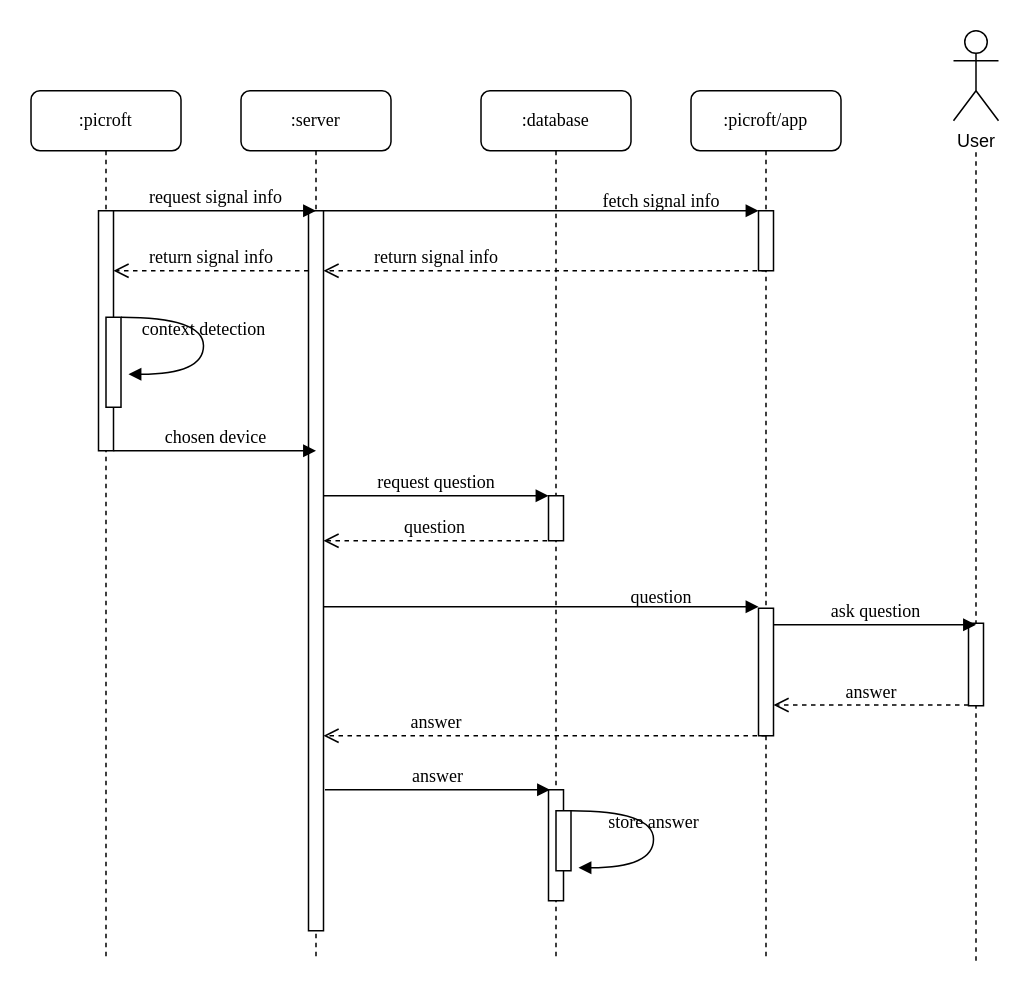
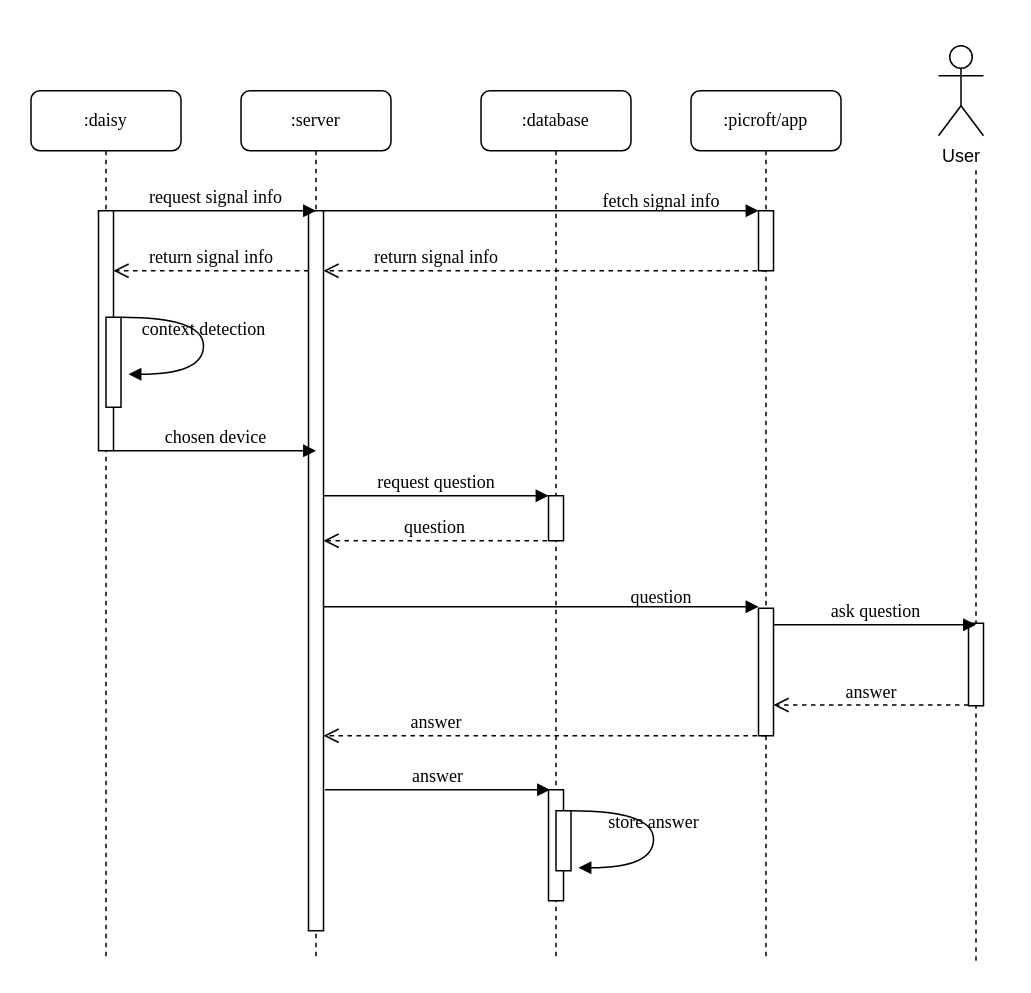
  <mxCell id="0" />
  <mxCell id="1" parent="0" />
  <mxCell id="2" value=":server" style="shape=umlLifeline;perimeter=lifelinePerimeter;whiteSpace=wrap;html=1;container=1;collapsible=0;recursiveResize=0;outlineConnect=0;rounded=1;shadow=0;comic=0;labelBackgroundColor=none;strokeWidth=1;fontFamily=Verdana;fontSize=12;align=center;" parent="1" vertex="1"><mxGeometry x="160" y="60" width="100" height="580" as="geometry" /></mxCell>
  <mxCell id="3" value="" style="html=1;points=[];perimeter=orthogonalPerimeter;rounded=0;shadow=0;comic=0;labelBackgroundColor=none;strokeWidth=1;fontFamily=Verdana;fontSize=12;align=center;" parent="2" vertex="1"><mxGeometry x="45" y="80" width="10" height="480" as="geometry" /></mxCell>
  <mxCell id="4" value=":database" style="shape=umlLifeline;perimeter=lifelinePerimeter;whiteSpace=wrap;html=1;container=1;collapsible=0;recursiveResize=0;outlineConnect=0;rounded=1;shadow=0;comic=0;labelBackgroundColor=none;strokeWidth=1;fontFamily=Verdana;fontSize=12;align=center;" parent="1" vertex="1"><mxGeometry x="320" y="60" width="100" height="580" as="geometry" /></mxCell>
  <mxCell id="5" value="" style="html=1;points=[];perimeter=orthogonalPerimeter;rounded=0;shadow=0;comic=0;labelBackgroundColor=none;strokeWidth=1;fontFamily=Verdana;fontSize=12;align=center;" parent="4" vertex="1"><mxGeometry x="45" y="270" width="10" height="30" as="geometry" /></mxCell>
  <mxCell id="6" value="" style="html=1;points=[];perimeter=orthogonalPerimeter;rounded=0;shadow=0;comic=0;labelBackgroundColor=none;strokeWidth=1;fontFamily=Verdana;fontSize=12;align=center;" parent="4" vertex="1"><mxGeometry x="45" y="466" width="10" height="74" as="geometry" /></mxCell>
  <mxCell id="7" value="" style="html=1;points=[];perimeter=orthogonalPerimeter;rounded=0;shadow=0;comic=0;labelBackgroundColor=none;strokeWidth=1;fontFamily=Verdana;fontSize=12;align=center;" parent="4" vertex="1"><mxGeometry x="50" y="480" width="10" height="40" as="geometry" /></mxCell>
  <mxCell id="8" value=":picroft/app" style="shape=umlLifeline;perimeter=lifelinePerimeter;whiteSpace=wrap;html=1;container=1;collapsible=0;recursiveResize=0;outlineConnect=0;rounded=1;shadow=0;comic=0;labelBackgroundColor=none;strokeWidth=1;fontFamily=Verdana;fontSize=12;align=center;" parent="1" vertex="1"><mxGeometry x="460" y="60" width="100" height="580" as="geometry" /></mxCell>
  <mxCell id="9" value="" style="html=1;points=[];perimeter=orthogonalPerimeter;rounded=0;shadow=0;comic=0;labelBackgroundColor=none;strokeWidth=1;fontFamily=Verdana;fontSize=12;align=center;" parent="8" vertex="1"><mxGeometry x="45" y="80" width="10" height="40" as="geometry" /></mxCell>
  <mxCell id="10" value="" style="html=1;points=[];perimeter=orthogonalPerimeter;rounded=0;shadow=0;comic=0;labelBackgroundColor=none;strokeWidth=1;fontFamily=Verdana;fontSize=12;align=center;" parent="8" vertex="1"><mxGeometry x="45" y="345" width="10" height="85" as="geometry" /></mxCell>
- <mxCell id="11" value=":picroft" style="shape=umlLifeline;perimeter=lifelinePerimeter;whiteSpace=wrap;html=1;container=1;collapsible=0;recursiveResize=0;outlineConnect=0;rounded=1;shadow=0;comic=0;labelBackgroundColor=none;strokeWidth=1;fontFamily=Verdana;fontSize=12;align=center;" parent="1" vertex="1"><mxGeometry x="20" y="60" width="100" height="580" as="geometry" /></mxCell>
+ <mxCell id="11" value=":daisy" style="shape=umlLifeline;perimeter=lifelinePerimeter;whiteSpace=wrap;html=1;container=1;collapsible=0;recursiveResize=0;outlineConnect=0;rounded=1;shadow=0;comic=0;labelBackgroundColor=none;strokeWidth=1;fontFamily=Verdana;fontSize=12;align=center;" parent="1" vertex="1"><mxGeometry x="20" y="60" width="100" height="580" as="geometry" /></mxCell>
  <mxCell id="12" value="" style="html=1;points=[];perimeter=orthogonalPerimeter;rounded=0;shadow=0;comic=0;labelBackgroundColor=none;strokeWidth=1;fontFamily=Verdana;fontSize=12;align=center;" parent="11" vertex="1"><mxGeometry x="45" y="80" width="10" height="160" as="geometry" /></mxCell>
  <mxCell id="13" value="" style="endArrow=none;dashed=1;html=1;exitX=0.5;exitY=1;exitDx=0;exitDy=0;exitPerimeter=0;" parent="1" source="26" edge="1"><mxGeometry width="50" height="50" relative="1" as="geometry"><mxPoint x="650" y="640" as="sourcePoint" /><mxPoint x="650" y="100" as="targetPoint" /></mxGeometry></mxCell>
  <mxCell id="14" value="request signal info" style="html=1;verticalAlign=bottom;endArrow=block;labelBackgroundColor=none;fontFamily=Verdana;fontSize=12;edgeStyle=elbowEdgeStyle;elbow=vertical;" parent="1" edge="1"><mxGeometry relative="1" as="geometry"><mxPoint x="75" y="140" as="sourcePoint" /><mxPoint x="210" y="140" as="targetPoint" /></mxGeometry></mxCell>
- <mxCell id="15" value="User" style="shape=umlActor;verticalLabelPosition=bottom;labelBackgroundColor=#ffffff;verticalAlign=top;html=1;outlineConnect=0;" parent="1" vertex="1"><mxGeometry x="635" y="20" width="30" height="60" as="geometry" /></mxCell>
+ <mxCell id="15" value="User" style="shape=umlActor;verticalLabelPosition=bottom;labelBackgroundColor=#ffffff;verticalAlign=top;html=1;outlineConnect=0;" parent="1" vertex="1"><mxGeometry x="625" y="30" width="30" height="60" as="geometry" /></mxCell>
  <mxCell id="16" value="fetch signal info" style="html=1;verticalAlign=top;endArrow=block;labelBackgroundColor=none;fontFamily=Verdana;fontSize=12;edgeStyle=elbowEdgeStyle;elbow=vertical;" parent="1" target="9" edge="1"><mxGeometry x="0.552" y="20" relative="1" as="geometry"><mxPoint x="215" y="140" as="sourcePoint" /><mxPoint x="350" y="140" as="targetPoint" /><mxPoint as="offset" /></mxGeometry></mxCell>
  <mxCell id="17" value="return signal info" style="html=1;verticalAlign=bottom;endArrow=open;dashed=1;endSize=8;labelBackgroundColor=none;fontFamily=Verdana;fontSize=12;edgeStyle=elbowEdgeStyle;elbow=vertical;" parent="1" edge="1"><mxGeometry relative="1" as="geometry"><mxPoint x="75" y="180" as="targetPoint" /><Array as="points"><mxPoint x="150" y="180" /><mxPoint x="180" y="180" /></Array><mxPoint x="205" y="180" as="sourcePoint" /></mxGeometry></mxCell>
  <mxCell id="18" value="" style="html=1;points=[];perimeter=orthogonalPerimeter;rounded=0;shadow=0;comic=0;labelBackgroundColor=none;strokeWidth=1;fontFamily=Verdana;fontSize=12;align=center;" parent="1" vertex="1"><mxGeometry x="70" y="211" width="10" height="60" as="geometry" /></mxCell>
  <mxCell id="19" value="context detection" style="html=1;verticalAlign=bottom;endArrow=block;labelBackgroundColor=none;fontFamily=Verdana;fontSize=12;elbow=vertical;edgeStyle=orthogonalEdgeStyle;curved=1;entryX=1;entryY=0.286;entryPerimeter=0;exitX=1.038;exitY=0.345;exitPerimeter=0;" parent="1" edge="1"><mxGeometry relative="1" as="geometry"><mxPoint x="80" y="211" as="sourcePoint" /><mxPoint x="85" y="249" as="targetPoint" /><Array as="points"><mxPoint x="135" y="211" /><mxPoint x="135" y="249" /></Array></mxGeometry></mxCell>
  <mxCell id="20" value="chosen device" style="html=1;verticalAlign=bottom;endArrow=block;labelBackgroundColor=none;fontFamily=Verdana;fontSize=12;edgeStyle=elbowEdgeStyle;elbow=vertical;entryX=0.5;entryY=0.333;entryDx=0;entryDy=0;entryPerimeter=0;" parent="1" target="3" edge="1"><mxGeometry relative="1" as="geometry"><mxPoint x="75" y="300" as="sourcePoint" /><mxPoint x="200" y="300" as="targetPoint" /></mxGeometry></mxCell>
  <mxCell id="21" value="return signal info" style="html=1;verticalAlign=bottom;endArrow=open;dashed=1;endSize=8;labelBackgroundColor=none;fontFamily=Verdana;fontSize=12;edgeStyle=elbowEdgeStyle;elbow=vertical;" parent="1" target="3" edge="1"><mxGeometry x="0.491" relative="1" as="geometry"><mxPoint x="380" y="180" as="targetPoint" /><Array as="points"><mxPoint x="455" y="180" /><mxPoint x="485" y="180" /></Array><mxPoint x="510" y="180" as="sourcePoint" /><mxPoint as="offset" /></mxGeometry></mxCell>
  <mxCell id="22" value="request question" style="html=1;verticalAlign=bottom;endArrow=block;labelBackgroundColor=none;fontFamily=Verdana;fontSize=12;edgeStyle=elbowEdgeStyle;elbow=vertical;" parent="1" target="5" edge="1"><mxGeometry relative="1" as="geometry"><mxPoint x="215" y="330" as="sourcePoint" /><mxPoint x="350" y="330" as="targetPoint" /></mxGeometry></mxCell>
  <mxCell id="23" value="question" style="html=1;verticalAlign=bottom;endArrow=open;dashed=1;endSize=8;labelBackgroundColor=none;fontFamily=Verdana;fontSize=12;edgeStyle=elbowEdgeStyle;elbow=vertical;" parent="1" target="3" edge="1"><mxGeometry relative="1" as="geometry"><mxPoint x="234" y="360" as="targetPoint" /><Array as="points"><mxPoint x="309" y="360" /><mxPoint x="339" y="360" /></Array><mxPoint x="364" y="360" as="sourcePoint" /></mxGeometry></mxCell>
  <mxCell id="24" value="question" style="html=1;verticalAlign=top;endArrow=block;labelBackgroundColor=none;fontFamily=Verdana;fontSize=12;edgeStyle=elbowEdgeStyle;elbow=vertical;" parent="1" edge="1"><mxGeometry x="0.552" y="20" relative="1" as="geometry"><mxPoint x="215" y="404" as="sourcePoint" /><mxPoint x="505" y="404" as="targetPoint" /><mxPoint as="offset" /></mxGeometry></mxCell>
  <mxCell id="25" value="" style="endArrow=none;dashed=1;html=1;exitX=0.5;exitY=1;exitDx=0;exitDy=0;exitPerimeter=0;" parent="1" target="26" edge="1"><mxGeometry width="50" height="50" relative="1" as="geometry"><mxPoint x="650" y="640" as="sourcePoint" /><mxPoint x="650" y="100" as="targetPoint" /></mxGeometry></mxCell>
  <mxCell id="26" value="" style="html=1;points=[];perimeter=orthogonalPerimeter;rounded=0;shadow=0;comic=0;labelBackgroundColor=none;strokeWidth=1;fontFamily=Verdana;fontSize=12;align=center;" parent="1" vertex="1"><mxGeometry x="645" y="415" width="10" height="55" as="geometry" /></mxCell>
  <mxCell id="27" value="ask question" style="html=1;verticalAlign=bottom;endArrow=block;labelBackgroundColor=none;fontFamily=Verdana;fontSize=12;edgeStyle=elbowEdgeStyle;elbow=vertical;" parent="1" edge="1"><mxGeometry relative="1" as="geometry"><mxPoint x="515" y="416" as="sourcePoint" /><mxPoint x="650" y="416" as="targetPoint" /></mxGeometry></mxCell>
  <mxCell id="28" value="answer" style="html=1;verticalAlign=bottom;endArrow=open;dashed=1;endSize=8;labelBackgroundColor=none;fontFamily=Verdana;fontSize=12;edgeStyle=elbowEdgeStyle;elbow=vertical;" parent="1" edge="1"><mxGeometry relative="1" as="geometry"><mxPoint x="515" y="469.5" as="targetPoint" /><Array as="points"><mxPoint x="590" y="469.5" /><mxPoint x="620" y="469.5" /></Array><mxPoint x="645" y="469.5" as="sourcePoint" /></mxGeometry></mxCell>
  <mxCell id="29" value="answer" style="html=1;verticalAlign=bottom;endArrow=open;dashed=1;endSize=8;labelBackgroundColor=none;fontFamily=Verdana;fontSize=12;edgeStyle=elbowEdgeStyle;elbow=vertical;" parent="1" edge="1"><mxGeometry x="0.491" relative="1" as="geometry"><mxPoint x="215" y="490" as="targetPoint" /><Array as="points"><mxPoint x="455" y="490" /><mxPoint x="485" y="490" /></Array><mxPoint x="510" y="490" as="sourcePoint" /><mxPoint as="offset" /></mxGeometry></mxCell>
  <mxCell id="30" value="answer" style="html=1;verticalAlign=bottom;endArrow=block;labelBackgroundColor=none;fontFamily=Verdana;fontSize=12;edgeStyle=elbowEdgeStyle;elbow=vertical;" parent="1" edge="1"><mxGeometry relative="1" as="geometry"><mxPoint x="216" y="526" as="sourcePoint" /><mxPoint x="366" y="526" as="targetPoint" /></mxGeometry></mxCell>
  <mxCell id="31" value="store answer" style="html=1;verticalAlign=bottom;endArrow=block;labelBackgroundColor=none;fontFamily=Verdana;fontSize=12;elbow=vertical;edgeStyle=orthogonalEdgeStyle;curved=1;entryX=1;entryY=0.286;entryPerimeter=0;exitX=1.038;exitY=0.345;exitPerimeter=0;" parent="1" edge="1"><mxGeometry relative="1" as="geometry"><mxPoint x="380" y="540" as="sourcePoint" /><mxPoint x="385" y="578" as="targetPoint" /><Array as="points"><mxPoint x="435" y="540" /><mxPoint x="435" y="578" /></Array></mxGeometry></mxCell>
